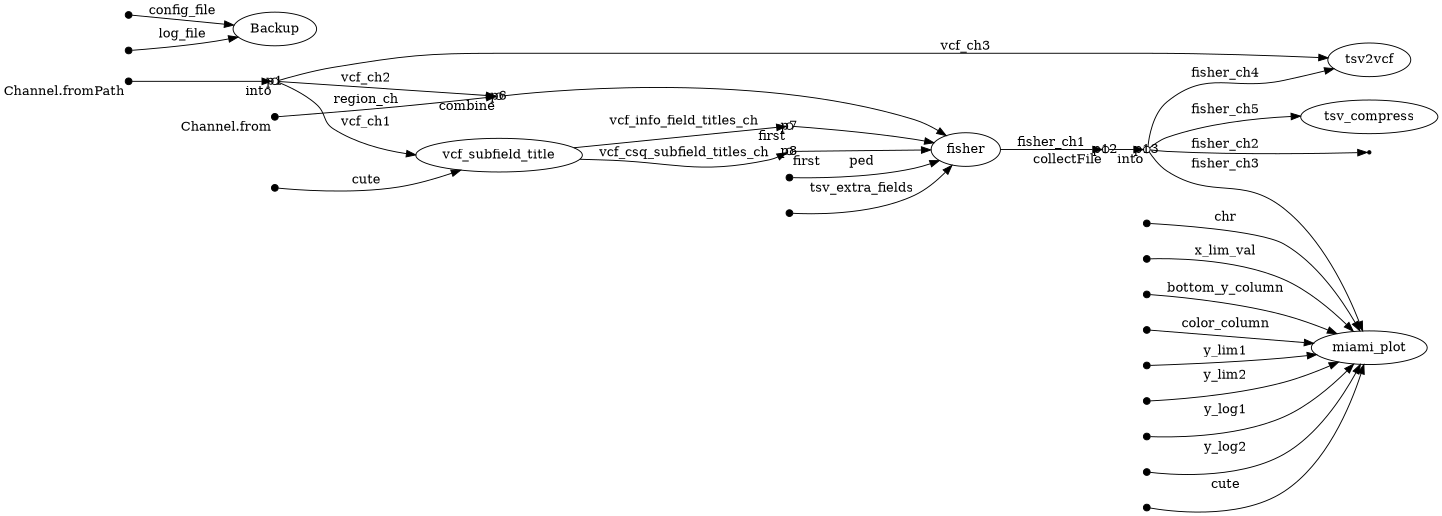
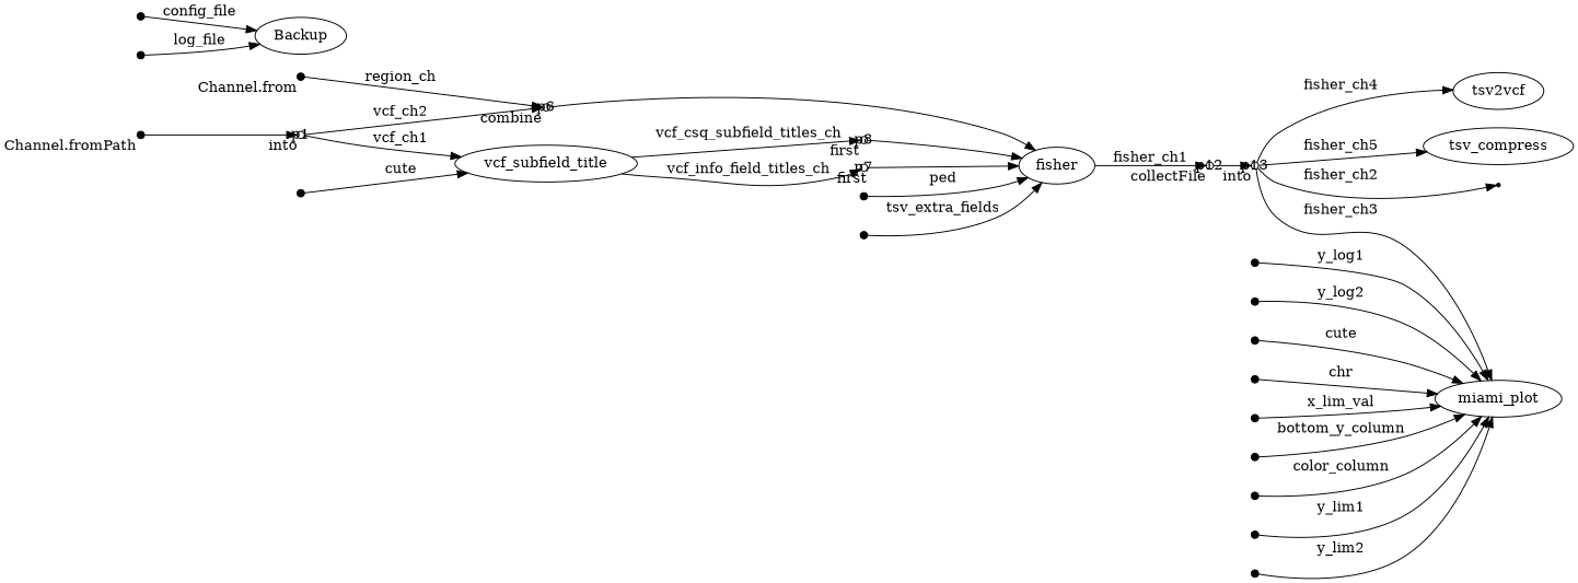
  digraph {
    rankdir=LR
    node [fixedsize=true shape=point]
    p0 [width=0.1 xlabel="Channel.fromPath"]
    p1 [shape=circle width=0.1 xlabel=into]
    p6 [shape=circle width=0.1 xlabel=combine]
    n4 [label=vcf_subfield_title fixedsize="" shape=""]
    n5 [label=tsv2vcf fixedsize="" shape=""]
    n6 [label=fisher fixedsize="" shape=""]
    p7 [shape=circle width=0.1 xlabel=first]
    p8 [shape=circle width=0.1 xlabel=first]
    p2 [width=0.1 xlabel="Channel.from"]
    p4 [width=0.1]
    p12 [shape=circle width=0.1 xlabel=collectFile]
    p9 [width=0.1]
    p10 [width=0.1]
    p13 [shape=circle width=0.1 xlabel=into]
    n15 [label=tsv_compress fixedsize="" shape=""]
    p14 [fixedsize=""]
    n17 [label=miami_plot fixedsize="" shape=""]
    p15 [width=0.1]
    p16 [width=0.1]
    p17 [width=0.1]
    p18 [width=0.1]
    p19 [width=0.1]
    p20 [width=0.1]
    p21 [width=0.1]
    p22 [width=0.1]
    p23 [width=0.1]
    p27 [width=0.1]
    n28 [label=Backup fixedsize="" shape=""]
    p28 [width=0.1]
    p0 -> p1
    p1 -> p6 [label=vcf_ch2]
    p1 -> n4 [label=vcf_ch1]
-   p1 -> n5 [label=vcf_ch3]
    p6 -> n6
    n4 -> p7 [label=vcf_info_field_titles_ch]
    n4 -> p8 [label=vcf_csq_subfield_titles_ch]
    n6 -> p12 [label=fisher_ch1]
    p7 -> n6
    p8 -> n6
    p2 -> p6 [label=region_ch]
    p4 -> n4 [label=cute]
    p12 -> p13
    p9 -> n6 [label=ped]
    p10 -> n6 [label=tsv_extra_fields]
    p13 -> n5 [label=fisher_ch4]
    p13 -> n15 [label=fisher_ch5]
    p13 -> p14 [label=fisher_ch2]
    p13 -> n17 [label=fisher_ch3]
    p15 -> n17 [label=chr]
    p16 -> n17 [label=x_lim_val]
    p17 -> n17 [label=bottom_y_column]
    p18 -> n17 [label=color_column]
    p19 -> n17 [label=y_lim1]
    p20 -> n17 [label=y_lim2]
    p21 -> n17 [label=y_log1]
    p22 -> n17 [label=y_log2]
    p23 -> n17 [label=cute]
    p27 -> n28 [label=config_file]
    p28 -> n28 [label=log_file]
  }
